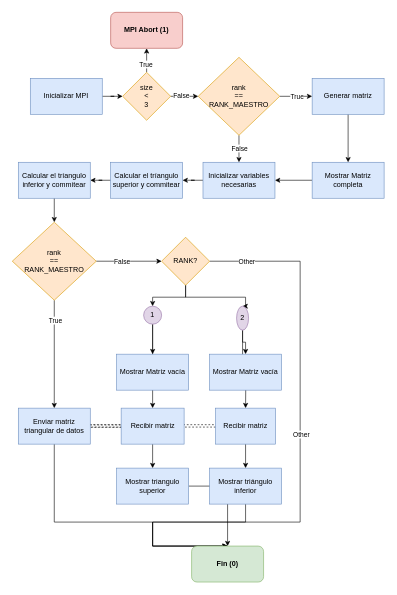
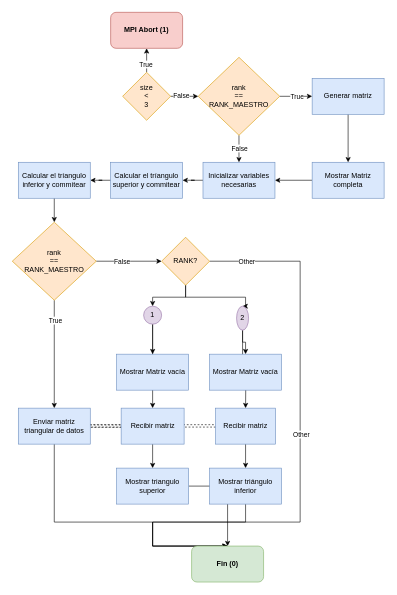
  <mxCell id="0" />
  <mxCell id="1" parent="0" />
- <mxCell id="2" value="" style="edgeStyle=orthogonalEdgeStyle;rounded=0;orthogonalLoop=1;jettySize=auto;html=1;" edge="1" parent="1" source="3" target="8"><mxGeometry relative="1" as="geometry" /></mxCell>
- <mxCell id="3" value="Inicializar MPI" style="rounded=0;whiteSpace=wrap;html=1;fillColor=#dae8fc;strokeColor=#6c8ebf;" vertex="1" parent="1"><mxGeometry x="50" y="130" width="120" height="60" as="geometry" /></mxCell>
  <mxCell id="4" value="" style="edgeStyle=orthogonalEdgeStyle;rounded=0;orthogonalLoop=1;jettySize=auto;html=1;" edge="1" parent="1" source="8" target="9"><mxGeometry relative="1" as="geometry" /></mxCell>
  <mxCell id="5" value="True" style="edgeLabel;html=1;align=center;verticalAlign=middle;resizable=0;points=[];" vertex="1" connectable="0" parent="4"><mxGeometry x="-0.3" y="2" relative="1" as="geometry"><mxPoint as="offset" /></mxGeometry></mxCell>
  <mxCell id="6" value="" style="edgeStyle=orthogonalEdgeStyle;rounded=0;orthogonalLoop=1;jettySize=auto;html=1;" edge="1" parent="1" source="8" target="14"><mxGeometry relative="1" as="geometry" /></mxCell>
  <mxCell id="7" value="False" style="edgeLabel;html=1;align=center;verticalAlign=middle;resizable=0;points=[];" vertex="1" connectable="0" parent="6"><mxGeometry x="-0.261" y="1" relative="1" as="geometry"><mxPoint as="offset" /></mxGeometry></mxCell>
  <mxCell id="8" value="size&lt;br&gt;&amp;lt;&lt;br&gt;3" style="rhombus;whiteSpace=wrap;html=1;rounded=0;fillColor=#ffe6cc;strokeColor=#d79b00;" vertex="1" parent="1"><mxGeometry x="204" y="120" width="80" height="80" as="geometry" /></mxCell>
  <mxCell id="9" value="MPI Abort (1)" style="rounded=1;whiteSpace=wrap;html=1;fillColor=#f8cecc;strokeColor=#b85450;fontStyle=1" vertex="1" parent="1"><mxGeometry x="184" y="20" width="120" height="60" as="geometry" /></mxCell>
  <mxCell id="10" value="" style="edgeStyle=orthogonalEdgeStyle;rounded=0;orthogonalLoop=1;jettySize=auto;html=1;" edge="1" parent="1" source="14" target="16"><mxGeometry relative="1" as="geometry" /></mxCell>
  <mxCell id="11" value="True" style="edgeLabel;html=1;align=center;verticalAlign=middle;resizable=0;points=[];" vertex="1" connectable="0" parent="10"><mxGeometry x="0.045" y="2" relative="1" as="geometry"><mxPoint y="2" as="offset" /></mxGeometry></mxCell>
  <mxCell id="12" value="" style="edgeStyle=orthogonalEdgeStyle;rounded=0;orthogonalLoop=1;jettySize=auto;html=1;" edge="1" parent="1" source="14" target="20"><mxGeometry relative="1" as="geometry" /></mxCell>
  <mxCell id="13" value="False" style="edgeLabel;html=1;align=center;verticalAlign=middle;resizable=0;points=[];" vertex="1" connectable="0" parent="12"><mxGeometry x="-0.067" relative="1" as="geometry"><mxPoint as="offset" /></mxGeometry></mxCell>
  <mxCell id="14" value="rank&lt;br&gt;==&lt;br&gt;RANK_MAESTRO" style="rhombus;whiteSpace=wrap;html=1;rounded=0;fillColor=#ffe6cc;strokeColor=#d79b00;" vertex="1" parent="1"><mxGeometry x="330" y="95" width="136" height="130" as="geometry" /></mxCell>
  <mxCell id="15" value="" style="edgeStyle=orthogonalEdgeStyle;rounded=0;orthogonalLoop=1;jettySize=auto;html=1;" edge="1" parent="1" source="16" target="18"><mxGeometry relative="1" as="geometry" /></mxCell>
  <mxCell id="16" value="Generar matriz" style="whiteSpace=wrap;html=1;rounded=0;fillColor=#dae8fc;strokeColor=#6c8ebf;" vertex="1" parent="1"><mxGeometry x="520" y="130" width="120" height="60" as="geometry" /></mxCell>
  <mxCell id="17" value="" style="edgeStyle=orthogonalEdgeStyle;rounded=0;orthogonalLoop=1;jettySize=auto;html=1;" edge="1" parent="1" source="18" target="20"><mxGeometry relative="1" as="geometry" /></mxCell>
  <mxCell id="18" value="Mostrar Matriz completa" style="whiteSpace=wrap;html=1;rounded=0;fillColor=#dae8fc;strokeColor=#6c8ebf;" vertex="1" parent="1"><mxGeometry x="520" y="270" width="120" height="60" as="geometry" /></mxCell>
  <mxCell id="19" value="" style="edgeStyle=orthogonalEdgeStyle;rounded=0;orthogonalLoop=1;jettySize=auto;html=1;" edge="1" parent="1" source="20" target="22"><mxGeometry relative="1" as="geometry" /></mxCell>
  <mxCell id="20" value="Inicializar variables necesarias" style="whiteSpace=wrap;html=1;rounded=0;fillColor=#dae8fc;strokeColor=#6c8ebf;" vertex="1" parent="1"><mxGeometry x="338" y="270" width="120" height="60" as="geometry" /></mxCell>
  <mxCell id="21" value="" style="edgeStyle=orthogonalEdgeStyle;rounded=0;orthogonalLoop=1;jettySize=auto;html=1;" edge="1" parent="1" source="22" target="24"><mxGeometry relative="1" as="geometry" /></mxCell>
  <mxCell id="22" value="Calcular el tríangulo superior y commitear" style="whiteSpace=wrap;html=1;rounded=0;fillColor=#dae8fc;strokeColor=#6c8ebf;" vertex="1" parent="1"><mxGeometry x="184" y="270" width="120" height="60" as="geometry" /></mxCell>
  <mxCell id="23" value="" style="edgeStyle=orthogonalEdgeStyle;rounded=0;orthogonalLoop=1;jettySize=auto;html=1;" edge="1" parent="1" source="24" target="29"><mxGeometry relative="1" as="geometry" /></mxCell>
  <mxCell id="24" value="Calcular el tríangulo inferior y commitear" style="whiteSpace=wrap;html=1;rounded=0;fillColor=#dae8fc;strokeColor=#6c8ebf;" vertex="1" parent="1"><mxGeometry x="30" y="270" width="120" height="60" as="geometry" /></mxCell>
  <mxCell id="25" value="" style="edgeStyle=orthogonalEdgeStyle;rounded=0;orthogonalLoop=1;jettySize=auto;html=1;" edge="1" parent="1" source="29" target="35"><mxGeometry relative="1" as="geometry" /></mxCell>
  <mxCell id="26" value="False" style="edgeLabel;html=1;align=center;verticalAlign=middle;resizable=0;points=[];" vertex="1" connectable="0" parent="25"><mxGeometry x="-0.229" relative="1" as="geometry"><mxPoint as="offset" /></mxGeometry></mxCell>
  <mxCell id="27" value="" style="edgeStyle=orthogonalEdgeStyle;rounded=0;orthogonalLoop=1;jettySize=auto;html=1;" edge="1" parent="1" source="29" target="45"><mxGeometry relative="1" as="geometry" /></mxCell>
  <mxCell id="28" value="True" style="edgeLabel;html=1;align=center;verticalAlign=middle;resizable=0;points=[];" vertex="1" connectable="0" parent="27"><mxGeometry x="-0.633" y="1" relative="1" as="geometry"><mxPoint as="offset" /></mxGeometry></mxCell>
  <mxCell id="29" value="rank&lt;br&gt;==&lt;br&gt;RANK_MAESTRO" style="rhombus;whiteSpace=wrap;html=1;rounded=0;fillColor=#ffe6cc;strokeColor=#d79b00;" vertex="1" parent="1"><mxGeometry x="20" y="370" width="140" height="130" as="geometry" /></mxCell>
  <mxCell id="30" value="" style="edgeStyle=orthogonalEdgeStyle;rounded=0;orthogonalLoop=1;jettySize=auto;html=1;" edge="1" parent="1" source="35" target="38"><mxGeometry relative="1" as="geometry" /></mxCell>
  <mxCell id="31" style="edgeStyle=orthogonalEdgeStyle;rounded=0;orthogonalLoop=1;jettySize=auto;html=1;entryX=0.5;entryY=0;entryDx=0;entryDy=0;exitX=0.5;exitY=1;exitDx=0;exitDy=0;" edge="1" parent="1" source="35" target="41"><mxGeometry relative="1" as="geometry"><mxPoint x="349" y="530" as="targetPoint" /><Array as="points"><mxPoint x="309" y="495" /><mxPoint x="409" y="495" /></Array></mxGeometry></mxCell>
  <mxCell id="32" style="edgeStyle=orthogonalEdgeStyle;rounded=0;orthogonalLoop=1;jettySize=auto;html=1;entryX=0.5;entryY=0;entryDx=0;entryDy=0;exitX=1;exitY=0.5;exitDx=0;exitDy=0;" edge="1" parent="1" source="35" target="56"><mxGeometry relative="1" as="geometry"><Array as="points"><mxPoint x="500" y="435" /><mxPoint x="500" y="870" /><mxPoint x="254" y="870" /></Array></mxGeometry></mxCell>
  <mxCell id="33" value="Other" style="edgeLabel;html=1;align=center;verticalAlign=middle;resizable=0;points=[];" vertex="1" connectable="0" parent="32"><mxGeometry x="-0.878" relative="1" as="geometry"><mxPoint as="offset" /></mxGeometry></mxCell>
  <mxCell id="34" value="Other" style="edgeLabel;html=1;align=center;verticalAlign=middle;resizable=0;points=[];" vertex="1" connectable="0" parent="32"><mxGeometry x="-0.119" y="1" relative="1" as="geometry"><mxPoint as="offset" /></mxGeometry></mxCell>
  <mxCell id="35" value="RANK?" style="rhombus;whiteSpace=wrap;html=1;rounded=0;fillColor=#ffe6cc;strokeColor=#d79b00;" vertex="1" parent="1"><mxGeometry x="269" y="395" width="80" height="80" as="geometry" /></mxCell>
  <mxCell id="36" value="" style="edgeStyle=orthogonalEdgeStyle;rounded=0;orthogonalLoop=1;jettySize=auto;html=1;" edge="1" parent="1" source="38"><mxGeometry relative="1" as="geometry"><mxPoint x="254" y="680" as="targetPoint" /></mxGeometry></mxCell>
  <mxCell id="37" value="" style="edgeStyle=orthogonalEdgeStyle;rounded=0;orthogonalLoop=1;jettySize=auto;html=1;" edge="1" parent="1" source="38" target="50"><mxGeometry relative="1" as="geometry" /></mxCell>
  <mxCell id="38" value="1" style="ellipse;whiteSpace=wrap;html=1;rounded=0;fillColor=#e1d5e7;strokeColor=#9673a6;" vertex="1" parent="1"><mxGeometry x="239" y="510" width="30" height="30" as="geometry" /></mxCell>
  <mxCell id="39" value="" style="edgeStyle=orthogonalEdgeStyle;rounded=0;orthogonalLoop=1;jettySize=auto;html=1;" edge="1" parent="1" source="41"><mxGeometry relative="1" as="geometry"><mxPoint x="409" y="680" as="targetPoint" /></mxGeometry></mxCell>
  <mxCell id="40" style="edgeStyle=orthogonalEdgeStyle;rounded=0;orthogonalLoop=1;jettySize=auto;html=1;entryX=0.5;entryY=0;entryDx=0;entryDy=0;" edge="1" parent="1" source="41" target="51"><mxGeometry relative="1" as="geometry" /></mxCell>
  <mxCell id="41" value="2" style="ellipse;whiteSpace=wrap;html=1;rounded=0;fillColor=#e1d5e7;strokeColor=#9673a6;" vertex="1" parent="1"><mxGeometry x="394" y="510" width="20" height="40" as="geometry" /></mxCell>
  <mxCell id="42" value="" style="edgeStyle=orthogonalEdgeStyle;rounded=0;orthogonalLoop=1;jettySize=auto;html=1;shape=link;dashed=1;" edge="1" parent="1" source="45" target="47"><mxGeometry relative="1" as="geometry" /></mxCell>
  <mxCell id="43" style="edgeStyle=orthogonalEdgeStyle;rounded=0;orthogonalLoop=1;jettySize=auto;html=1;entryX=0;entryY=0.5;entryDx=0;entryDy=0;shape=link;dashed=1;" edge="1" parent="1"><mxGeometry relative="1" as="geometry"><mxPoint x="149" y="709.58" as="sourcePoint" /><mxPoint x="359" y="709.58" as="targetPoint" /></mxGeometry></mxCell>
  <mxCell id="44" style="edgeStyle=orthogonalEdgeStyle;rounded=0;orthogonalLoop=1;jettySize=auto;html=1;entryX=0.5;entryY=0;entryDx=0;entryDy=0;exitX=0.5;exitY=1;exitDx=0;exitDy=0;" edge="1" parent="1" source="45" target="56"><mxGeometry relative="1" as="geometry"><Array as="points"><mxPoint x="90" y="870" /><mxPoint x="254" y="870" /></Array></mxGeometry></mxCell>
  <mxCell id="45" value="Enviar matriz triangular de datos" style="whiteSpace=wrap;html=1;rounded=0;fillColor=#dae8fc;strokeColor=#6c8ebf;" vertex="1" parent="1"><mxGeometry x="30" y="680" width="120" height="60" as="geometry" /></mxCell>
  <mxCell id="46" value="" style="edgeStyle=orthogonalEdgeStyle;rounded=0;orthogonalLoop=1;jettySize=auto;html=1;" edge="1" parent="1" source="47" target="53"><mxGeometry relative="1" as="geometry" /></mxCell>
  <mxCell id="47" value="Recibir matriz" style="whiteSpace=wrap;html=1;rounded=0;fillColor=#dae8fc;strokeColor=#6c8ebf;" vertex="1" parent="1"><mxGeometry x="201.5" y="680" width="105" height="60" as="geometry" /></mxCell>
  <mxCell id="48" value="" style="edgeStyle=orthogonalEdgeStyle;rounded=0;orthogonalLoop=1;jettySize=auto;html=1;" edge="1" parent="1" source="49" target="55"><mxGeometry relative="1" as="geometry" /></mxCell>
  <mxCell id="49" value="Recibir matriz" style="whiteSpace=wrap;html=1;rounded=0;fillColor=#dae8fc;strokeColor=#6c8ebf;" vertex="1" parent="1"><mxGeometry x="359" y="680" width="100" height="60" as="geometry" /></mxCell>
  <mxCell id="50" value="Mostrar Matriz vacía" style="rounded=0;whiteSpace=wrap;html=1;fillColor=#dae8fc;strokeColor=#6c8ebf;" vertex="1" parent="1"><mxGeometry x="194" y="590" width="120" height="60" as="geometry" /></mxCell>
  <mxCell id="51" value="Mostrar Matriz vacía" style="rounded=0;whiteSpace=wrap;html=1;fillColor=#dae8fc;strokeColor=#6c8ebf;" vertex="1" parent="1"><mxGeometry x="349" y="590" width="120" height="60" as="geometry" /></mxCell>
  <mxCell id="52" value="" style="edgeStyle=orthogonalEdgeStyle;rounded=0;orthogonalLoop=1;jettySize=auto;html=1;" edge="1" parent="1" source="53" target="56"><mxGeometry relative="1" as="geometry" /></mxCell>
  <mxCell id="53" value="Mostrar triangulo superior" style="whiteSpace=wrap;html=1;rounded=0;fillColor=#dae8fc;strokeColor=#6c8ebf;" vertex="1" parent="1"><mxGeometry x="194" y="780" width="120" height="60" as="geometry" /></mxCell>
  <mxCell id="54" style="edgeStyle=orthogonalEdgeStyle;rounded=0;orthogonalLoop=1;jettySize=auto;html=1;entryX=0.5;entryY=0;entryDx=0;entryDy=0;exitX=0.5;exitY=1;exitDx=0;exitDy=0;" edge="1" parent="1" source="55" target="56"><mxGeometry relative="1" as="geometry"><Array as="points"><mxPoint x="409" y="870" /><mxPoint x="254" y="870" /></Array></mxGeometry></mxCell>
  <mxCell id="55" value="Mostrar triángulo inferior" style="whiteSpace=wrap;html=1;rounded=0;fillColor=#dae8fc;strokeColor=#6c8ebf;" vertex="1" parent="1"><mxGeometry x="349" y="780" width="120" height="60" as="geometry" /></mxCell>
  <mxCell id="56" value="Fin (0)" style="rounded=1;whiteSpace=wrap;html=1;fillColor=#d5e8d4;strokeColor=#82b366;fontStyle=1" vertex="1" parent="1"><mxGeometry x="319" y="910" width="120" height="60" as="geometry" /></mxCell>
